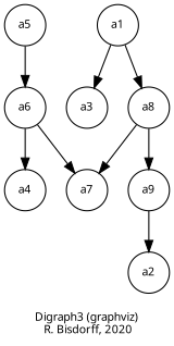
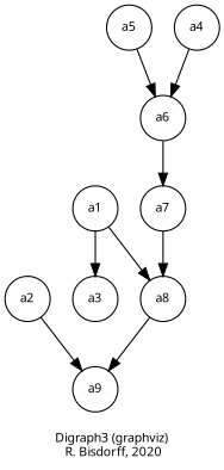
  digraph {
    fontname="Noto Sans"
    fontsize=10
    label="\nDigraph3 (graphviz)\n R. Bisdorff, 2020"
    ordering=out
    node [fontname="Noto Sans" fontsize=10 shape=circle]
    edge [color=black fontname="Noto Sans" style="setlinewidth(1)"]
    n1 [label=a5]
    n2 [label=a6]
    n3 [label=a4]
    n4 [label=a7]
    n5 [label=a1]
    n6 [label=a3]
    n7 [label=a8]
    n8 [label=a9]
    n9 [label=a2]
    subgraph sub_1 {
      rank=0
      n1
    }
    subgraph sub_2 {
      rank=1
      n2
    }
    subgraph sub_3 {
      rank=2
      n3
      n4
    }
    subgraph sub_4 {
      rank=3
      n5
    }
    subgraph sub_5 {
      rank=4
      n6
      n7
    }
    subgraph sub_6 {
      rank=5
      n8
    }
    subgraph sub_7 {
      rank=6
      n9
    }
    n1 -> n2
-   n2 -> n3
+   n3 -> n2
    n2 -> n4
-   n7 -> n4
+   n4 -> n7
    n5 -> n6
    n5 -> n7
    n7 -> n8
-   n8 -> n9
+   n9 -> n8
  }
